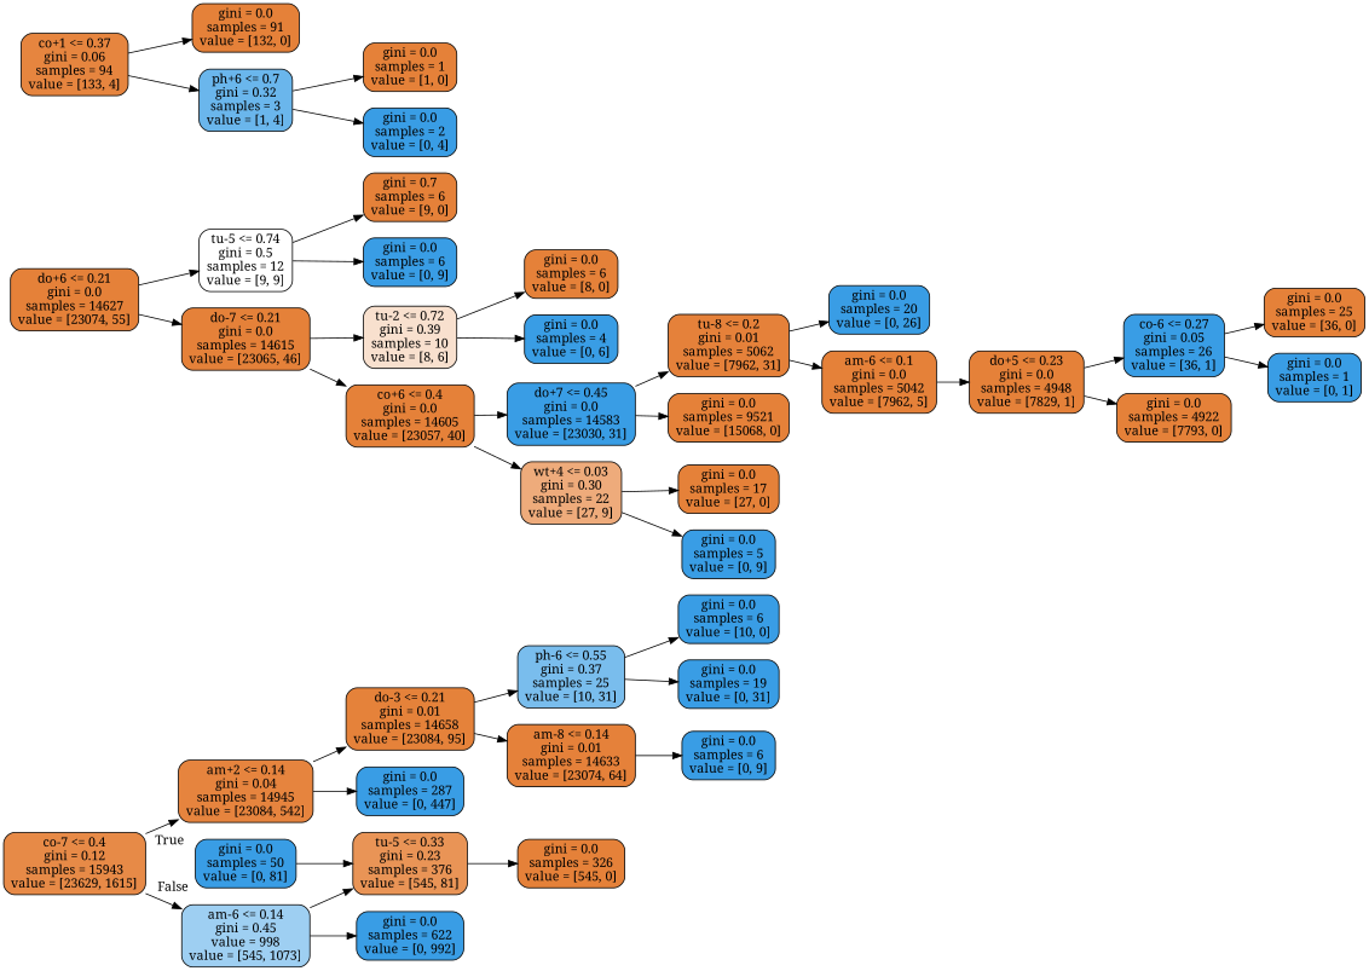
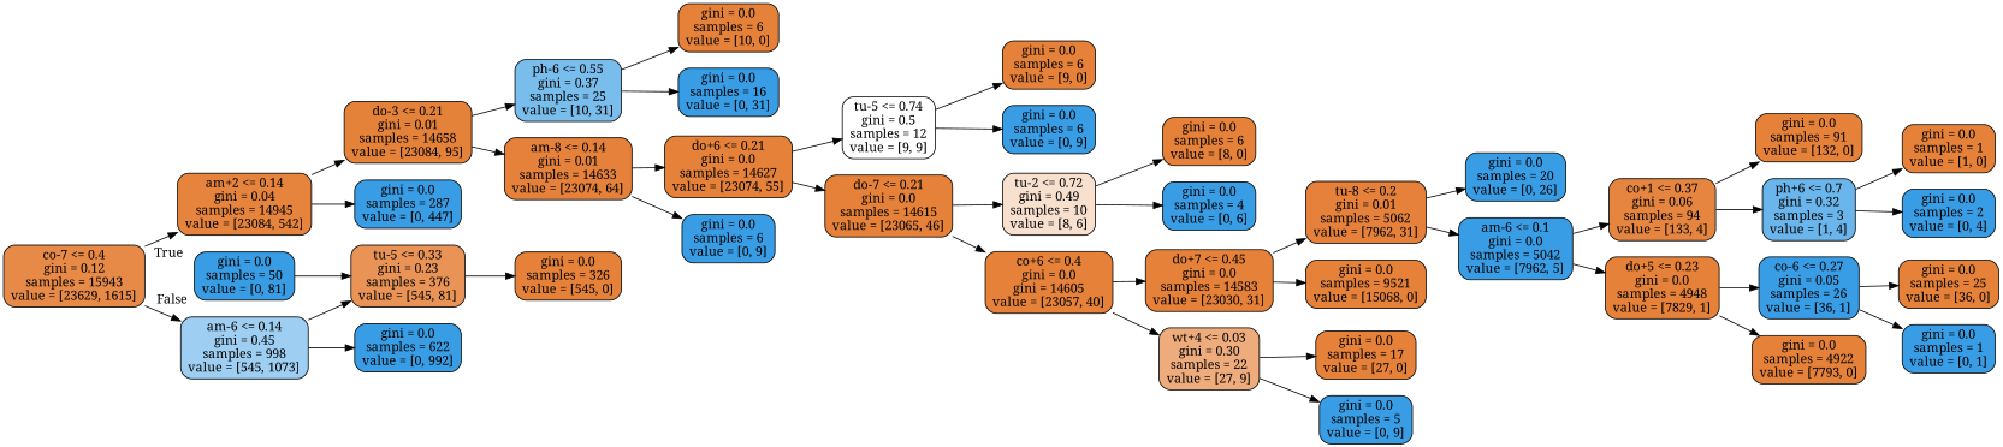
  digraph {
    fontname="Noto Serif"
    rankdir=LR
    node [color=black fillcolor="#e58139" fontname="Noto Serif" shape=box style="filled, rounded"]
    edge [fontname="Noto Serif"]
    n1 [fillcolor="#e78a47" label="co-7 <= 0.4\ngini = 0.12\nsamples = 15943\nvalue = [23629, 1615]"]
    n2 [fillcolor="#e6843e" label="am+2 <= 0.14\ngini = 0.04\nsamples = 14945\nvalue = [23084, 542]"]
-   n3 [fillcolor="#9ecff2" label="am-6 <= 0.14\ngini = 0.45\nvalue = 998\nvalue = [545, 1073]"]
+   n3 [fillcolor="#9ecff2" label="am-6 <= 0.14\ngini = 0.45\nsamples = 998\nvalue = [545, 1073]"]
    n4 [fillcolor="#e5823a" label="do-3 <= 0.21\ngini = 0.01\nsamples = 14658\nvalue = [23084, 95]"]
    n5 [fillcolor="#399de5" label="gini = 0.0\nsamples = 287\nvalue = [0, 447]"]
    n6 [fillcolor="#e99456" label="tu-5 <= 0.33\ngini = 0.23\nsamples = 376\nvalue = [545, 81]"]
    n7 [fillcolor="#399de5" label="gini = 0.0\nsamples = 622\nvalue = [0, 992]"]
    n8 [fillcolor="#79bded" label="ph-6 <= 0.55\ngini = 0.37\nsamples = 25\nvalue = [10, 31]"]
    n9 [fillcolor="#e5813a" label="am-8 <= 0.14\ngini = 0.01\nsamples = 14633\nvalue = [23074, 64]"]
-   n10 [fillcolor="#399de5" label="gini = 0.0\nsamples = 6\nvalue = [10, 0]"]
-   n11 [fillcolor="#399de5" label="gini = 0.0\nsamples = 19\nvalue = [0, 31]"]
+   n10 [label="gini = 0.0\nsamples = 6\nvalue = [10, 0]"]
+   n11 [fillcolor="#399de5" label="gini = 0.0\nsamples = 16\nvalue = [0, 31]"]
    n12 [label="do+6 <= 0.21\ngini = 0.0\nsamples = 14627\nvalue = [23074, 55]"]
    n13 [fillcolor="#399de5" label="gini = 0.0\nsamples = 6\nvalue = [0, 9]"]
    n14 [fillcolor="#ffffff" label="tu-5 <= 0.74\ngini = 0.5\nsamples = 12\nvalue = [9, 9]"]
    n15 [label="do-7 <= 0.21\ngini = 0.0\nsamples = 14615\nvalue = [23065, 46]"]
-   n16 [label="gini = 0.7\nsamples = 6\nvalue = [9, 0]"]
+   n16 [label="gini = 0.0\nsamples = 6\nvalue = [9, 0]"]
    n17 [fillcolor="#399de5" label="gini = 0.0\nsamples = 6\nvalue = [0, 9]"]
-   n18 [fillcolor="#f8e0ce" label="tu-2 <= 0.72\ngini = 0.39\nsamples = 10\nvalue = [8, 6]"]
-   n19 [label="co+6 <= 0.4\ngini = 0.0\nsamples = 14605\nvalue = [23057, 40]"]
+   n18 [fillcolor="#f8e0ce" label="tu-2 <= 0.72\ngini = 0.49\nsamples = 10\nvalue = [8, 6]"]
+   n19 [label="co+6 <= 0.4\ngini = 0.0\ngini = 14605\nvalue = [23057, 40]"]
    n20 [label="gini = 0.0\nsamples = 6\nvalue = [8, 0]"]
    n21 [fillcolor="#399de5" label="gini = 0.0\nsamples = 4\nvalue = [0, 6]"]
-   n22 [fillcolor="#399de5" label="do+7 <= 0.45\ngini = 0.0\nsamples = 14583\nvalue = [23030, 31]"]
+   n22 [label="do+7 <= 0.45\ngini = 0.0\nsamples = 14583\nvalue = [23030, 31]"]
    n23 [fillcolor="#eeab7b" label="wt+4 <= 0.03\ngini = 0.30\nsamples = 22\nvalue = [27, 9]"]
    n24 [fillcolor="#e5813a" label="tu-8 <= 0.2\ngini = 0.01\nsamples = 5062\nvalue = [7962, 31]"]
    n25 [label="gini = 0.0\nsamples = 9521\nvalue = [15068, 0]"]
    n26 [label="gini = 0.0\nsamples = 17\nvalue = [27, 0]"]
    n27 [fillcolor="#399de5" label="gini = 0.0\nsamples = 5\nvalue = [0, 9]"]
    n28 [fillcolor="#399de5" label="gini = 0.0\nsamples = 20\nvalue = [0, 26]"]
-   n29 [label="am-6 <= 0.1\ngini = 0.0\nsamples = 5042\nvalue = [7962, 5]"]
+   n29 [fillcolor="#399de5" label="am-6 <= 0.1\ngini = 0.0\nsamples = 5042\nvalue = [7962, 5]"]
    n30 [fillcolor="#e6853f" label="co+1 <= 0.37\ngini = 0.06\nsamples = 94\nvalue = [133, 4]"]
    n31 [label="do+5 <= 0.23\ngini = 0.0\nsamples = 4948\nvalue = [7829, 1]"]
    n32 [label="gini = 0.0\nsamples = 91\nvalue = [132, 0]"]
    n33 [fillcolor="#6ab6ec" label="ph+6 <= 0.7\ngini = 0.32\nsamples = 3\nvalue = [1, 4]"]
    n34 [fillcolor="#399de5" label="co-6 <= 0.27\ngini = 0.05\nsamples = 26\nvalue = [36, 1]"]
    n35 [label="gini = 0.0\nsamples = 4922\nvalue = [7793, 0]"]
    n36 [label="gini = 0.0\nsamples = 1\nvalue = [1, 0]"]
    n37 [fillcolor="#399de5" label="gini = 0.0\nsamples = 2\nvalue = [0, 4]"]
    n38 [label="gini = 0.0\nsamples = 25\nvalue = [36, 0]"]
    n39 [fillcolor="#399de5" label="gini = 0.0\nsamples = 1\nvalue = [0, 1]"]
    n40 [label="gini = 0.0\nsamples = 326\nvalue = [545, 0]"]
    n41 [fillcolor="#399de5" label="gini = 0.0\nsamples = 50\nvalue = [0, 81]"]
    n1 -> n2 [headlabel=True labelangle=45 labeldistance=2.5]
    n1 -> n3 [headlabel=False labelangle=-45 labeldistance=2.5]
    n2 -> n4
    n2 -> n5
    n3 -> n6
    n3 -> n7
    n4 -> n8
    n4 -> n9
    n6 -> n40
    n8 -> n10
    n8 -> n11
+   n9 -> n12
    n9 -> n13
    n12 -> n14
    n12 -> n15
    n14 -> n16
    n14 -> n17
    n15 -> n18
    n15 -> n19
    n18 -> n20
    n18 -> n21
    n19 -> n22
    n19 -> n23
    n22 -> n24
    n22 -> n25
    n23 -> n26
    n23 -> n27
    n24 -> n28
    n24 -> n29
+   n29 -> n30
    n29 -> n31
    n30 -> n32
    n30 -> n33
    n31 -> n34
    n31 -> n35
    n33 -> n36
    n33 -> n37
    n34 -> n38
    n34 -> n39
    n41 -> n6
  }
